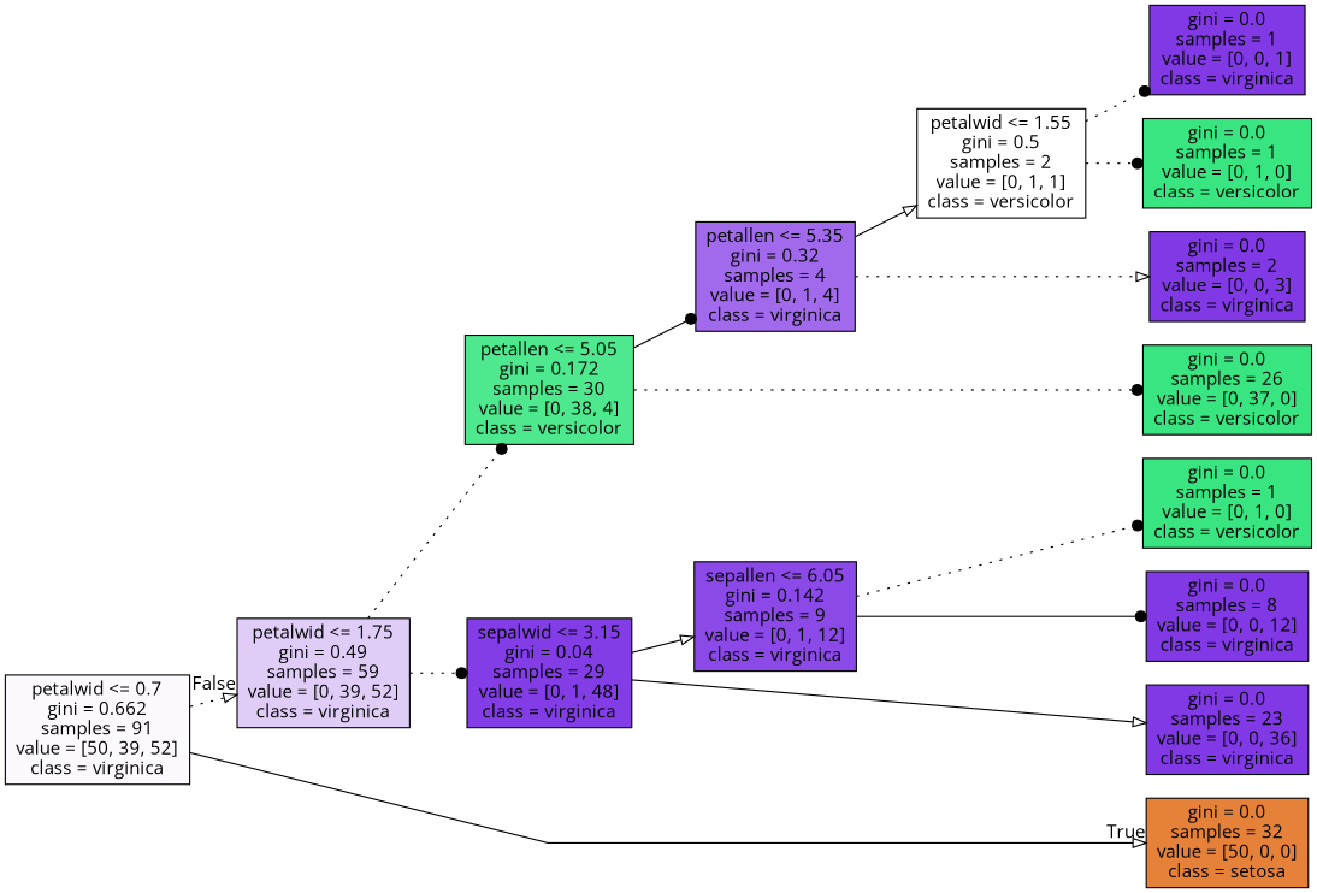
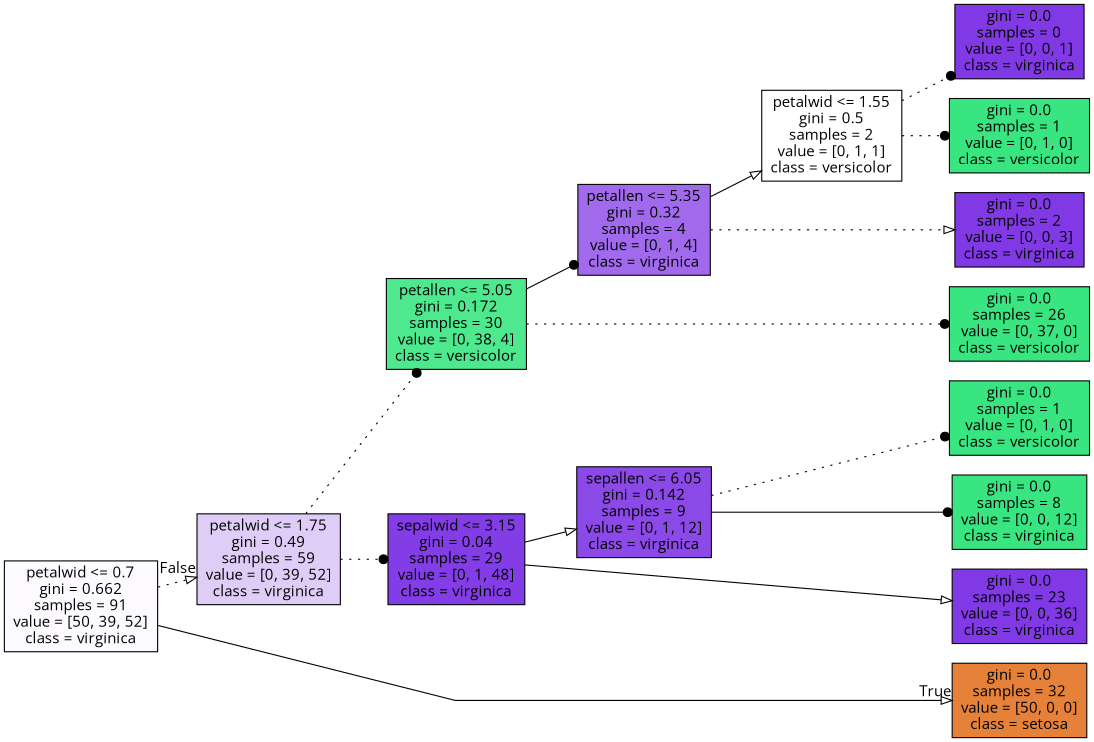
  digraph {
    fontname="Open Sans"
    rankdir=LR
    ranksep=equally
    splines=polyline
    node [color=black fillcolor="#8139e5ff" fontname="Open Sans" shape=box style=filled]
    edge [arrowhead=dot fontname="Open Sans" style=dotted]
    n1 [fillcolor="#8139e506" label="petalwid <= 0.7\ngini = 0.662\nsamples = 91\nvalue = [50, 39, 52]\nclass = virginica"]
    n2 [fillcolor="#8139e540" label="petalwid <= 1.75\ngini = 0.49\nsamples = 59\nvalue = [0, 39, 52]\nclass = virginica"]
    n3 [fillcolor="#39e581e4" label="petallen <= 5.05\ngini = 0.172\nsamples = 30\nvalue = [0, 38, 4]\nclass = versicolor"]
    n4 [fillcolor="#8139e5fa" label="sepalwid <= 3.15\ngini = 0.04\nsamples = 29\nvalue = [0, 1, 48]\nclass = virginica"]
    n5 [fillcolor="#8139e5bf" label="petallen <= 5.35\ngini = 0.32\nsamples = 4\nvalue = [0, 1, 4]\nclass = virginica"]
    n6 [fillcolor="#8139e5ea" label="sepallen <= 6.05\ngini = 0.142\nsamples = 9\nvalue = [0, 1, 12]\nclass = virginica"]
    n7 [fillcolor="#39e58100" label="petalwid <= 1.55\ngini = 0.5\nsamples = 2\nvalue = [0, 1, 1]\nclass = versicolor"]
    n8 [fillcolor="#e58139ff" label="gini = 0.0\nsamples = 32\nvalue = [50, 0, 0]\nclass = setosa"]
    n9 [fillcolor="#39e581ff" label="gini = 0.0\nsamples = 26\nvalue = [0, 37, 0]\nclass = versicolor"]
-   n10 [label="gini = 0.0\nsamples = 1\nvalue = [0, 0, 1]\nclass = virginica"]
+   n10 [label="gini = 0.0\nsamples = 0\nvalue = [0, 0, 1]\nclass = virginica"]
    n11 [fillcolor="#39e581ff" label="gini = 0.0\nsamples = 1\nvalue = [0, 1, 0]\nclass = versicolor"]
    n12 [label="gini = 0.0\nsamples = 2\nvalue = [0, 0, 3]\nclass = virginica"]
    n13 [label="gini = 0.0\nsamples = 23\nvalue = [0, 0, 36]\nclass = virginica"]
    n14 [fillcolor="#39e581ff" label="gini = 0.0\nsamples = 1\nvalue = [0, 1, 0]\nclass = versicolor"]
-   n15 [label="gini = 0.0\nsamples = 8\nvalue = [0, 0, 12]\nclass = virginica"]
+   n15 [fillcolor="#39e581ff" label="gini = 0.0\nsamples = 8\nvalue = [0, 0, 12]\nclass = virginica"]
    subgraph sub_1 {
      rank=same
      n1
    }
    subgraph sub_2 {
      rank=same
      n2
    }
    subgraph sub_3 {
      rank=same
      n3
      n4
    }
    subgraph sub_4 {
      rank=same
      n5
      n6
    }
    subgraph sub_5 {
      rank=same
      n7
    }
    subgraph sub_6 {
      rank=same
      n8
      n9
      n10
      n11
      n12
      n13
      n14
      n15
    }
    n1 -> n2 [arrowhead=onormal headlabel=False labelangle=-45 labeldistance=2.5]
    n1 -> n8 [arrowhead=onormal headlabel=True labelangle=45 labeldistance=2.5 style=solid]
    n2 -> n3
    n2 -> n4
    n3 -> n5 [style=solid]
    n3 -> n9
    n4 -> n6 [arrowhead=onormal style=solid]
    n4 -> n13 [arrowhead=onormal style=solid]
    n5 -> n7 [arrowhead=onormal style=solid]
    n5 -> n12 [arrowhead=onormal]
    n6 -> n14
    n6 -> n15 [style=solid]
    n7 -> n10
    n7 -> n11
  }
